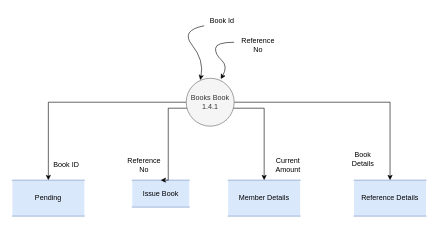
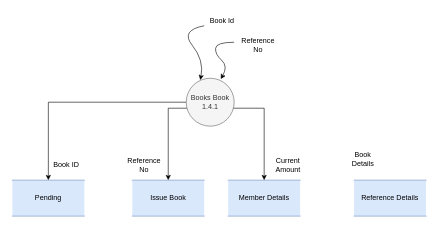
  <mxCell id="0" />
  <mxCell id="1" parent="0" />
  <mxCell id="2" value="Reference Details" style="shape=partialRectangle;whiteSpace=wrap;html=1;left=0;right=0;fillColor=#dae8fc;strokeColor=#6c8ebf;" parent="1" vertex="1"><mxGeometry x="590" y="300" width="120" height="60" as="geometry" /></mxCell>
  <mxCell id="3" value="Member Details" style="shape=partialRectangle;whiteSpace=wrap;html=1;left=0;right=0;fillColor=#dae8fc;strokeColor=#6c8ebf;" parent="1" vertex="1"><mxGeometry x="380" y="300" width="120" height="60" as="geometry" /></mxCell>
- <mxCell id="4" value="Issue Book" style="shape=partialRectangle;whiteSpace=wrap;html=1;left=0;right=0;fillColor=#dae8fc;strokeColor=#6c8ebf;" parent="1" vertex="1"><mxGeometry x="220" y="300" width="95" height="45" as="geometry" /></mxCell>
+ <mxCell id="4" value="Issue Book" style="shape=partialRectangle;whiteSpace=wrap;html=1;left=0;right=0;fillColor=#dae8fc;strokeColor=#6c8ebf;" parent="1" vertex="1"><mxGeometry x="220" y="300" width="120" height="60" as="geometry" /></mxCell>
  <mxCell id="5" value="Pending&lt;span style=&quot;color: rgba(0 , 0 , 0 , 0) ; font-family: monospace ; font-size: 0px&quot;&gt;%3CmxGraphModel%3E%3Croot%3E%3CmxCell%20id%3D%220%22%2F%3E%3CmxCell%20id%3D%221%22%20parent%3D%220%22%2F%3E%3CmxCell%20id%3D%222%22%20value%3D%22Books%20Details%22%20style%3D%22shape%3DpartialRectangle%3BwhiteSpace%3Dwrap%3Bhtml%3D1%3Bleft%3D0%3Bright%3D0%3BfillColor%3Dnone%3B%22%20vertex%3D%221%22%20parent%3D%221%22%3E%3CmxGeometry%20x%3D%22590%22%20y%3D%22300%22%20width%3D%22120%22%20height%3D%2260%22%20as%3D%22geometry%22%2F%3E%3C%2FmxCell%3E%3C%2Froot%3E%3C%2FmxGraphModel%3E&lt;/span&gt;&lt;span style=&quot;color: rgba(0 , 0 , 0 , 0) ; font-family: monospace ; font-size: 0px&quot;&gt;%3CmxGraphModel%3E%3Croot%3E%3CmxCell%20id%3D%220%22%2F%3E%3CmxCell%20id%3D%221%22%20parent%3D%220%22%2F%3E%3CmxCell%20id%3D%222%22%20value%3D%22Books%20Details%22%20style%3D%22shape%3DpartialRectangle%3BwhiteSpace%3Dwrap%3Bhtml%3D1%3Bleft%3D0%3Bright%3D0%3BfillColor%3Dnone%3B%22%20vertex%3D%221%22%20parent%3D%221%22%3E%3CmxGeometry%20x%3D%22590%22%20y%3D%22300%22%20width%3D%22120%22%20height%3D%2260%22%20as%3D%22geometry%22%2F%3E%3C%2FmxCell%3E%3C%2Froot%3E%3C%2FmxGraphModel%3E&lt;/span&gt;&lt;span style=&quot;color: rgba(0 , 0 , 0 , 0) ; font-family: monospace ; font-size: 0px&quot;&gt;%3CmxGraphModel%3E%3Croot%3E%3CmxCell%20id%3D%220%22%2F%3E%3CmxCell%20id%3D%221%22%20parent%3D%220%22%2F%3E%3CmxCell%20id%3D%222%22%20value%3D%22Books%20Details%22%20style%3D%22shape%3DpartialRectangle%3BwhiteSpace%3Dwrap%3Bhtml%3D1%3Bleft%3D0%3Bright%3D0%3BfillColor%3Dnone%3B%22%20vertex%3D%221%22%20parent%3D%221%22%3E%3CmxGeometry%20x%3D%22590%22%20y%3D%22300%22%20width%3D%22120%22%20height%3D%2260%22%20as%3D%22geometry%22%2F%3E%3C%2FmxCell%3E%3C%2Froot%3E%3C%2FmxGraphModel%3E&lt;/span&gt;" style="shape=partialRectangle;whiteSpace=wrap;html=1;left=0;right=0;fillColor=#dae8fc;strokeColor=#6c8ebf;" parent="1" vertex="1"><mxGeometry x="20" y="300" width="120" height="60" as="geometry" /></mxCell>
- <mxCell id="6" style="edgeStyle=orthogonalEdgeStyle;rounded=0;orthogonalLoop=1;jettySize=auto;html=1;entryX=0.5;entryY=0;entryDx=0;entryDy=0;" parent="1" source="10" target="2" edge="1"><mxGeometry relative="1" as="geometry"><Array as="points"><mxPoint x="650" y="170" /></Array></mxGeometry></mxCell>
  <mxCell id="7" style="edgeStyle=orthogonalEdgeStyle;rounded=0;orthogonalLoop=1;jettySize=auto;html=1;entryX=0.5;entryY=0;entryDx=0;entryDy=0;" parent="1" source="10" target="5" edge="1"><mxGeometry relative="1" as="geometry"><Array as="points"><mxPoint x="80" y="170" /></Array></mxGeometry></mxCell>
  <mxCell id="8" style="edgeStyle=orthogonalEdgeStyle;rounded=0;orthogonalLoop=1;jettySize=auto;html=1;entryX=0.5;entryY=0;entryDx=0;entryDy=0;" parent="1" source="10" target="4" edge="1"><mxGeometry relative="1" as="geometry"><Array as="points"><mxPoint x="280" y="180" /></Array></mxGeometry></mxCell>
  <mxCell id="9" style="edgeStyle=orthogonalEdgeStyle;rounded=0;orthogonalLoop=1;jettySize=auto;html=1;entryX=0.5;entryY=0;entryDx=0;entryDy=0;" parent="1" target="3" edge="1"><mxGeometry relative="1" as="geometry"><Array as="points"><mxPoint x="350" y="190" /><mxPoint x="340" y="190" /><mxPoint x="340" y="170" /><mxPoint x="360" y="170" /><mxPoint x="360" y="180" /><mxPoint x="440" y="180" /></Array><mxPoint x="350" y="180" as="sourcePoint" /></mxGeometry></mxCell>
  <mxCell id="10" value="Books Book&lt;br&gt;1.4.1&lt;br&gt;" style="ellipse;whiteSpace=wrap;html=1;aspect=fixed;fillColor=#f5f5f5;fontColor=#333333;strokeColor=#666666;" parent="1" vertex="1"><mxGeometry x="310" y="130" width="80" height="80" as="geometry" /></mxCell>
  <mxCell id="11" value="Reference No" style="text;html=1;strokeColor=none;fillColor=none;align=center;verticalAlign=middle;whiteSpace=wrap;rounded=0;" parent="1" vertex="1"><mxGeometry x="400" y="60" width="60" height="30" as="geometry" /></mxCell>
  <mxCell id="12" value="Book Id" style="text;html=1;strokeColor=none;fillColor=none;align=center;verticalAlign=middle;whiteSpace=wrap;rounded=0;" parent="1" vertex="1"><mxGeometry x="340" width="60" height="30" as="geometry" y="20" /></mxCell>
  <mxCell id="13" value="Book ID" style="text;html=1;strokeColor=none;fillColor=none;align=center;verticalAlign=middle;whiteSpace=wrap;rounded=0;" parent="1" vertex="1"><mxGeometry x="80" y="260" width="60" height="30" as="geometry" /></mxCell>
  <mxCell id="14" value="Reference No" style="text;html=1;strokeColor=none;fillColor=none;align=center;verticalAlign=middle;whiteSpace=wrap;rounded=0;" parent="1" vertex="1"><mxGeometry x="210" y="260" width="60" height="30" as="geometry" /></mxCell>
  <mxCell id="15" value="Current Amount" style="text;html=1;strokeColor=none;fillColor=none;align=center;verticalAlign=middle;whiteSpace=wrap;rounded=0;" parent="1" vertex="1"><mxGeometry x="450" y="260" width="60" height="30" as="geometry" /></mxCell>
  <mxCell id="16" value="Book Details" style="text;html=1;strokeColor=none;fillColor=none;align=center;verticalAlign=middle;whiteSpace=wrap;rounded=0;" parent="1" vertex="1"><mxGeometry x="580" y="240" width="50" height="50" as="geometry" /></mxCell>
  <mxCell id="17" style="edgeStyle=orthogonalEdgeStyle;rounded=0;orthogonalLoop=1;jettySize=auto;html=1;exitX=0.5;exitY=1;exitDx=0;exitDy=0;" parent="1" source="14" target="14" edge="1"><mxGeometry relative="1" as="geometry" /></mxCell>
  <mxCell id="18" value="" style="curved=1;endArrow=classic;html=1;rounded=0;entryX=0.293;entryY=0.038;entryDx=0;entryDy=0;entryPerimeter=0;exitX=0;exitY=0.75;exitDx=0;exitDy=0;" edge="1" parent="1" source="12" target="10"><mxGeometry width="50" height="50" relative="1" as="geometry"><mxPoint x="350" y="50" as="sourcePoint" /><mxPoint x="300" y="100" as="targetPoint" /><Array as="points"><mxPoint x="300" y="50" /><mxPoint x="340" y="100" /></Array></mxGeometry></mxCell>
  <mxCell id="19" value="" style="curved=1;endArrow=classic;html=1;rounded=0;entryX=0.72;entryY=0.017;entryDx=0;entryDy=0;entryPerimeter=0;" edge="1" parent="1" target="10"><mxGeometry width="50" height="50" relative="1" as="geometry"><mxPoint x="390" y="70" as="sourcePoint" /><mxPoint x="358.44" y="123.04" as="targetPoint" /><Array as="points"><mxPoint x="360" y="70" /><mxPoint x="358" y="90" /><mxPoint x="380" y="110" /></Array></mxGeometry></mxCell>
